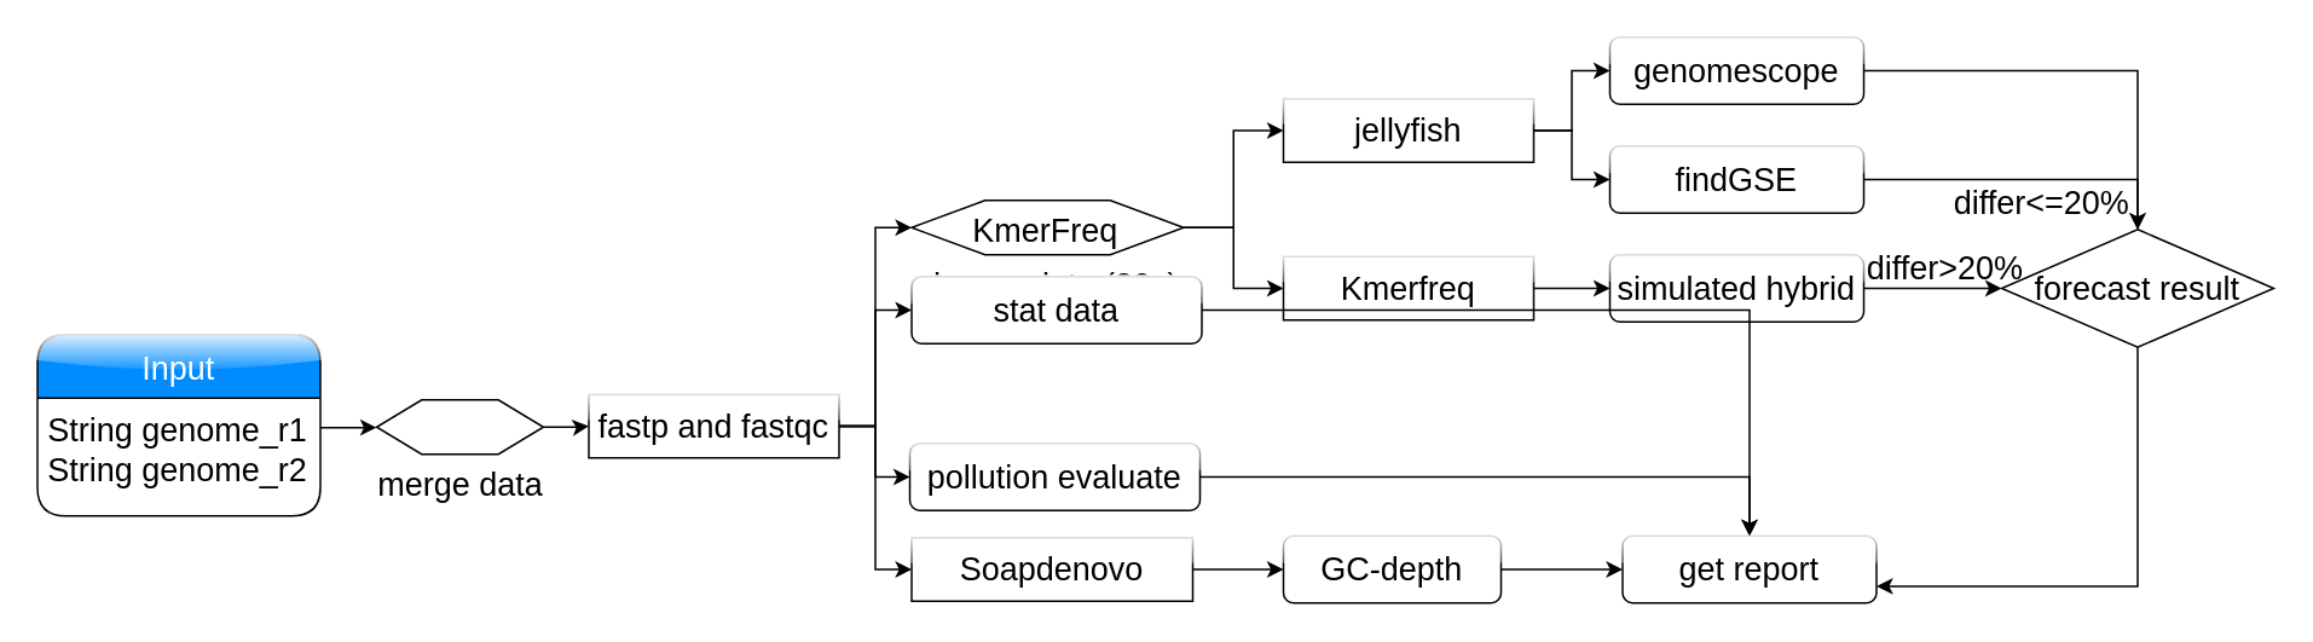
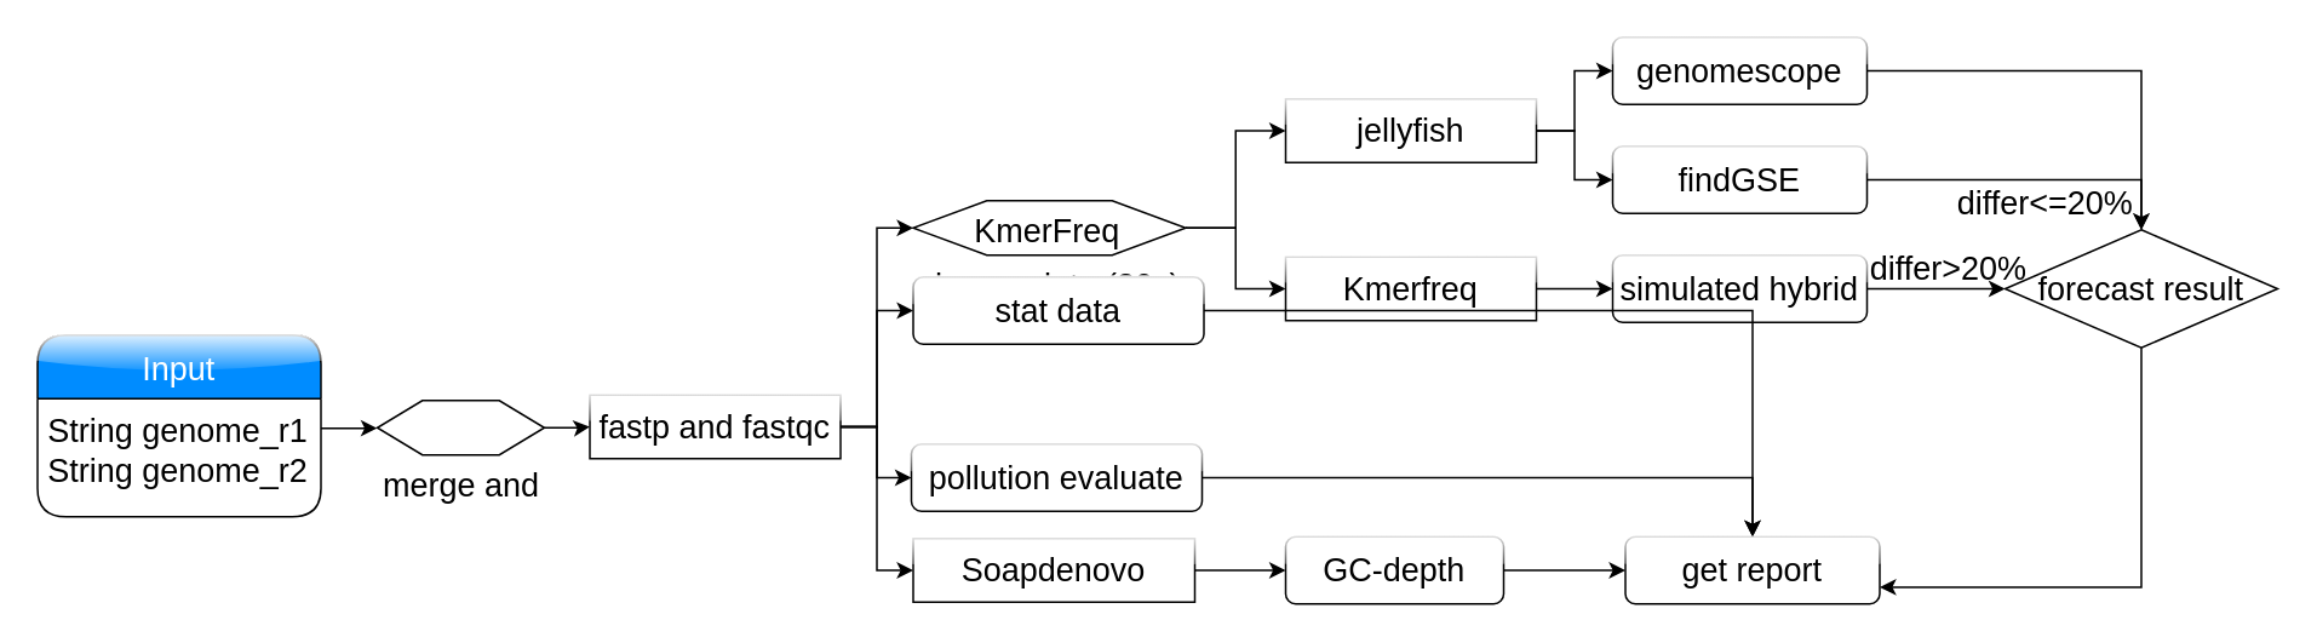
  <mxCell id="0" />
  <mxCell id="1" parent="0" />
  <mxCell id="2" value="Input" style="swimlane;childLayout=stackLayout;horizontal=1;startSize=35;horizontalStack=0;fillColor=#008cff;fontColor=#FFFFFF;rounded=1;fontSize=18;fontStyle=0;strokeWidth=1;resizeParent=0;resizeLast=1;shadow=0;dashed=0;align=center;spacing=3;glass=1;" vertex="1" parent="1"><mxGeometry x="20" y="184" width="156" height="100" as="geometry" /></mxCell>
  <mxCell id="3" value="String genome_r1&#10;String genome_r2" style="align=left;strokeColor=none;fillColor=none;spacingLeft=4;fontSize=18;verticalAlign=top;resizable=0;rotatable=0;part=1;perimeterSpacing=0;" vertex="1" parent="2"><mxGeometry y="35" width="156" height="65" as="geometry" /></mxCell>
  <mxCell id="4" style="edgeStyle=orthogonalEdgeStyle;rounded=0;orthogonalLoop=1;jettySize=auto;html=1;exitX=1;exitY=0.5;exitDx=0;exitDy=0;" edge="1" parent="1" source="5" target="11"><mxGeometry relative="1" as="geometry" /></mxCell>
- <mxCell id="5" value="merge data" style="verticalLabelPosition=bottom;verticalAlign=top;html=1;strokeWidth=1;shape=hexagon;perimeter=hexagonPerimeter2;arcSize=6;size=0.27;glass=1;fontSize=18;" vertex="1" parent="1"><mxGeometry x="207" y="220" width="92" height="30" as="geometry" /></mxCell>
+ <mxCell id="5" value="merge and" style="verticalLabelPosition=bottom;verticalAlign=top;html=1;strokeWidth=1;shape=hexagon;perimeter=hexagonPerimeter2;arcSize=6;size=0.27;glass=1;fontSize=18;" vertex="1" parent="1"><mxGeometry x="207" y="220" width="92" height="30" as="geometry" /></mxCell>
  <mxCell id="6" style="edgeStyle=orthogonalEdgeStyle;rounded=0;orthogonalLoop=1;jettySize=auto;html=1;exitX=1;exitY=0.25;exitDx=0;exitDy=0;entryX=0;entryY=0.5;entryDx=0;entryDy=0;" edge="1" parent="1" source="3" target="5"><mxGeometry relative="1" as="geometry" /></mxCell>
  <mxCell id="7" style="edgeStyle=orthogonalEdgeStyle;rounded=0;orthogonalLoop=1;jettySize=auto;html=1;exitX=1;exitY=0.5;exitDx=0;exitDy=0;entryX=0;entryY=0.5;entryDx=0;entryDy=0;" edge="1" parent="1" source="11" target="13"><mxGeometry relative="1" as="geometry" /></mxCell>
  <mxCell id="8" style="edgeStyle=orthogonalEdgeStyle;rounded=0;orthogonalLoop=1;jettySize=auto;html=1;exitX=1;exitY=0.5;exitDx=0;exitDy=0;entryX=0;entryY=0.5;entryDx=0;entryDy=0;" edge="1" parent="1" source="11" target="19"><mxGeometry relative="1" as="geometry" /></mxCell>
  <mxCell id="9" style="edgeStyle=orthogonalEdgeStyle;rounded=0;orthogonalLoop=1;jettySize=auto;html=1;exitX=1;exitY=0.5;exitDx=0;exitDy=0;entryX=0;entryY=0.5;entryDx=0;entryDy=0;" edge="1" parent="1" source="11" target="35"><mxGeometry relative="1" as="geometry" /></mxCell>
  <mxCell id="10" style="edgeStyle=orthogonalEdgeStyle;rounded=0;orthogonalLoop=1;jettySize=auto;html=1;exitX=1;exitY=0.5;exitDx=0;exitDy=0;entryX=0;entryY=0.5;entryDx=0;entryDy=0;" edge="1" parent="1" source="11" target="16"><mxGeometry relative="1" as="geometry" /></mxCell>
  <mxCell id="11" value="fastp and fastqc" style="rounded=0;whiteSpace=wrap;html=1;glass=1;strokeWidth=1;fontSize=18;rotation=0;" vertex="1" parent="1"><mxGeometry x="324" y="217" width="138" height="35" as="geometry" /></mxCell>
  <mxCell id="12" style="edgeStyle=orthogonalEdgeStyle;rounded=0;orthogonalLoop=1;jettySize=auto;html=1;exitX=1;exitY=0.5;exitDx=0;exitDy=0;entryX=0.5;entryY=0;entryDx=0;entryDy=0;" edge="1" parent="1" source="13" target="33"><mxGeometry relative="1" as="geometry" /></mxCell>
  <mxCell id="13" value="pollution evaluate" style="rounded=1;whiteSpace=wrap;html=1;glass=1;strokeWidth=1;fontSize=18;" vertex="1" parent="1"><mxGeometry x="501" y="244" width="160" height="37" as="geometry" /></mxCell>
  <mxCell id="14" style="edgeStyle=orthogonalEdgeStyle;rounded=0;orthogonalLoop=1;jettySize=auto;html=1;exitX=1;exitY=0.5;exitDx=0;exitDy=0;entryX=0;entryY=0.5;entryDx=0;entryDy=0;" edge="1" parent="1" source="16" target="26"><mxGeometry relative="1" as="geometry" /></mxCell>
  <mxCell id="15" style="edgeStyle=orthogonalEdgeStyle;rounded=0;orthogonalLoop=1;jettySize=auto;html=1;exitX=1;exitY=0.5;exitDx=0;exitDy=0;entryX=0;entryY=0.5;entryDx=0;entryDy=0;" edge="1" parent="1" source="16" target="23"><mxGeometry relative="1" as="geometry" /></mxCell>
  <mxCell id="16" value="choose data (30x)" style="verticalLabelPosition=bottom;verticalAlign=top;html=1;strokeWidth=1;shape=hexagon;perimeter=hexagonPerimeter2;arcSize=6;size=0.27;glass=1;fontSize=18;" vertex="1" parent="1"><mxGeometry x="502" y="110" width="150" height="30" as="geometry" /></mxCell>
  <mxCell id="17" value="&lt;font style=&quot;font-size: 18px&quot;&gt;KmerFreq&lt;/font&gt;" style="text;html=1;" vertex="1" parent="1"><mxGeometry x="534" y="110" width="80" height="30" as="geometry" /></mxCell>
  <mxCell id="18" style="edgeStyle=orthogonalEdgeStyle;rounded=0;orthogonalLoop=1;jettySize=auto;html=1;exitX=1;exitY=0.5;exitDx=0;exitDy=0;entryX=0;entryY=0.5;entryDx=0;entryDy=0;" edge="1" parent="1" source="19" target="21"><mxGeometry relative="1" as="geometry" /></mxCell>
  <mxCell id="19" value="Soapdenovo" style="rounded=0;whiteSpace=wrap;html=1;glass=1;strokeWidth=1;fontSize=18;rotation=0;" vertex="1" parent="1"><mxGeometry x="502" y="296" width="155" height="35" as="geometry" /></mxCell>
  <mxCell id="20" style="edgeStyle=orthogonalEdgeStyle;rounded=0;orthogonalLoop=1;jettySize=auto;html=1;exitX=1;exitY=0.5;exitDx=0;exitDy=0;entryX=0;entryY=0.5;entryDx=0;entryDy=0;" edge="1" parent="1" source="21" target="33"><mxGeometry relative="1" as="geometry" /></mxCell>
  <mxCell id="21" value="GC-depth" style="rounded=1;whiteSpace=wrap;html=1;glass=1;strokeWidth=1;fontSize=18;" vertex="1" parent="1"><mxGeometry x="707" y="295" width="120" height="37" as="geometry" /></mxCell>
  <mxCell id="22" style="edgeStyle=orthogonalEdgeStyle;rounded=0;orthogonalLoop=1;jettySize=auto;html=1;exitX=1;exitY=0.5;exitDx=0;exitDy=0;entryX=0;entryY=0.5;entryDx=0;entryDy=0;" edge="1" parent="1" source="23" target="28"><mxGeometry relative="1" as="geometry" /></mxCell>
  <mxCell id="23" value="Kmerfreq" style="rounded=0;whiteSpace=wrap;html=1;glass=1;strokeWidth=1;fontSize=18;rotation=0;" vertex="1" parent="1"><mxGeometry x="707" y="141" width="138" height="35" as="geometry" /></mxCell>
  <mxCell id="24" style="edgeStyle=orthogonalEdgeStyle;rounded=0;orthogonalLoop=1;jettySize=auto;html=1;exitX=1;exitY=0.5;exitDx=0;exitDy=0;entryX=0;entryY=0.5;entryDx=0;entryDy=0;" edge="1" parent="1" source="26" target="30"><mxGeometry relative="1" as="geometry" /></mxCell>
  <mxCell id="25" style="edgeStyle=orthogonalEdgeStyle;rounded=0;orthogonalLoop=1;jettySize=auto;html=1;exitX=1;exitY=0.5;exitDx=0;exitDy=0;entryX=0;entryY=0.5;entryDx=0;entryDy=0;" edge="1" parent="1" source="26" target="32"><mxGeometry relative="1" as="geometry" /></mxCell>
  <mxCell id="26" value="jellyfish" style="rounded=0;whiteSpace=wrap;html=1;glass=1;strokeWidth=1;fontSize=18;rotation=0;" vertex="1" parent="1"><mxGeometry x="707" y="54" width="138" height="35" as="geometry" /></mxCell>
  <mxCell id="27" style="edgeStyle=orthogonalEdgeStyle;rounded=0;orthogonalLoop=1;jettySize=auto;html=1;exitX=1;exitY=0.5;exitDx=0;exitDy=0;entryX=0;entryY=0.5;entryDx=0;entryDy=0;" edge="1" parent="1" source="28" target="37"><mxGeometry relative="1" as="geometry" /></mxCell>
  <mxCell id="28" value="simulated hybrid" style="rounded=1;whiteSpace=wrap;html=1;glass=1;strokeWidth=1;fontSize=18;" vertex="1" parent="1"><mxGeometry x="887" y="140" width="140" height="37" as="geometry" /></mxCell>
  <mxCell id="29" style="edgeStyle=orthogonalEdgeStyle;rounded=0;orthogonalLoop=1;jettySize=auto;html=1;exitX=1;exitY=0.5;exitDx=0;exitDy=0;entryX=0.5;entryY=0;entryDx=0;entryDy=0;" edge="1" parent="1" source="30" target="37"><mxGeometry relative="1" as="geometry" /></mxCell>
  <mxCell id="30" value="genomescope" style="rounded=1;whiteSpace=wrap;html=1;glass=1;strokeWidth=1;fontSize=18;" vertex="1" parent="1"><mxGeometry x="887" y="20" width="140" height="37" as="geometry" /></mxCell>
  <mxCell id="31" style="edgeStyle=orthogonalEdgeStyle;rounded=0;orthogonalLoop=1;jettySize=auto;html=1;exitX=1;exitY=0.5;exitDx=0;exitDy=0;entryX=0.5;entryY=0;entryDx=0;entryDy=0;" edge="1" parent="1" source="32" target="37"><mxGeometry relative="1" as="geometry" /></mxCell>
  <mxCell id="32" value="findGSE" style="rounded=1;whiteSpace=wrap;html=1;glass=1;strokeWidth=1;fontSize=18;" vertex="1" parent="1"><mxGeometry x="887" y="80" width="140" height="37" as="geometry" /></mxCell>
  <mxCell id="33" value="get report" style="rounded=1;whiteSpace=wrap;html=1;glass=1;strokeWidth=1;fontSize=18;" vertex="1" parent="1"><mxGeometry x="894" y="295" width="140" height="37" as="geometry" /></mxCell>
  <mxCell id="34" style="edgeStyle=orthogonalEdgeStyle;rounded=0;orthogonalLoop=1;jettySize=auto;html=1;exitX=1;exitY=0.5;exitDx=0;exitDy=0;" edge="1" parent="1" source="35" target="33"><mxGeometry relative="1" as="geometry" /></mxCell>
  <mxCell id="35" value="stat data" style="rounded=1;whiteSpace=wrap;html=1;glass=1;strokeWidth=1;fontSize=18;" vertex="1" parent="1"><mxGeometry x="502" y="152" width="160" height="37" as="geometry" /></mxCell>
  <mxCell id="36" style="edgeStyle=orthogonalEdgeStyle;rounded=0;orthogonalLoop=1;jettySize=auto;html=1;exitX=0.5;exitY=1;exitDx=0;exitDy=0;entryX=1;entryY=0.75;entryDx=0;entryDy=0;" edge="1" parent="1" source="37" target="33"><mxGeometry relative="1" as="geometry" /></mxCell>
  <mxCell id="37" value="&lt;font style=&quot;font-size: 18px&quot;&gt;forecast result&lt;/font&gt;" style="rhombus;whiteSpace=wrap;html=1;" vertex="1" parent="1"><mxGeometry x="1103" y="126" width="150" height="65" as="geometry" /></mxCell>
  <mxCell id="38" value="&lt;span style=&quot;font-size: 18px&quot;&gt;differ&amp;lt;=20%&lt;/span&gt;" style="text;html=1;" vertex="1" parent="1"><mxGeometry x="1075" y="95" width="100" height="30" as="geometry" /></mxCell>
  <mxCell id="39" value="&lt;span style=&quot;font-size: 18px&quot;&gt;differ&amp;gt;20%&lt;/span&gt;" style="text;html=1;" vertex="1" parent="1"><mxGeometry x="1027" y="131" width="100" height="30" as="geometry" /></mxCell>
